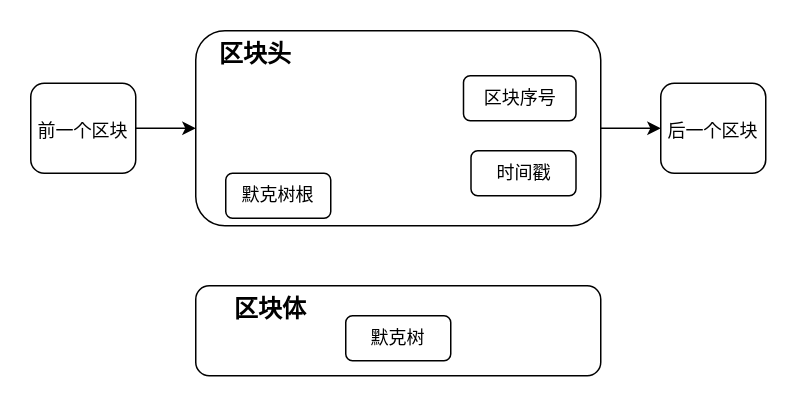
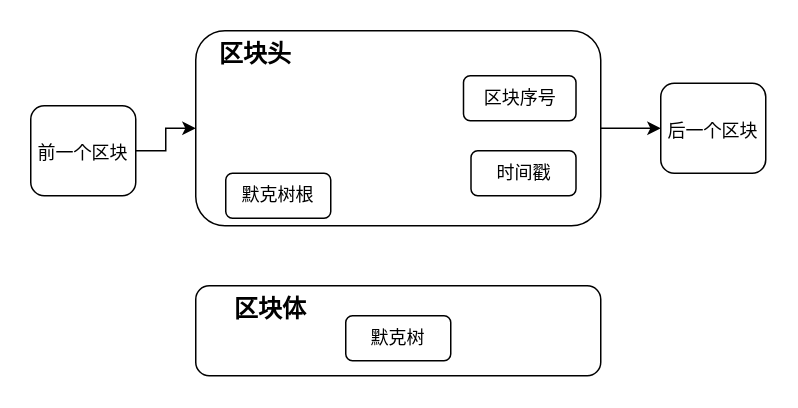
  <mxCell id="0" />
  <mxCell id="1" parent="0" />
  <mxCell id="2" value="" style="rounded=1;whiteSpace=wrap;html=1;fillColor=none;" parent="1" vertex="1"><mxGeometry x="130" y="190" width="270" height="60" as="geometry" /></mxCell>
  <mxCell id="3" value="" style="rounded=1;whiteSpace=wrap;html=1;fillColor=none;" parent="1" vertex="1"><mxGeometry x="130" y="20" width="270" height="130" as="geometry" /></mxCell>
  <mxCell id="4" style="edgeStyle=orthogonalEdgeStyle;rounded=0;orthogonalLoop=1;jettySize=auto;html=1;entryX=0;entryY=0.5;entryDx=0;entryDy=0;fontSize=12;" parent="1" source="3" target="11" edge="1"><mxGeometry relative="1" as="geometry" /></mxCell>
  <mxCell id="5" value="默克树根" style="rounded=1;whiteSpace=wrap;html=1;fillColor=default;" parent="1" vertex="1"><mxGeometry x="150" y="115" width="70" height="30" as="geometry" /></mxCell>
  <mxCell id="6" value="时间戳" style="rounded=1;whiteSpace=wrap;html=1;fillColor=default;" parent="1" vertex="1"><mxGeometry x="313.5" y="100" width="70" height="30" as="geometry" /></mxCell>
  <mxCell id="7" value="&lt;span style=&quot;font-size: 16px;&quot;&gt;&lt;b&gt;区块体&lt;/b&gt;&lt;/span&gt;" style="text;html=1;strokeColor=none;fillColor=none;align=center;verticalAlign=middle;whiteSpace=wrap;rounded=0;" parent="1" vertex="1"><mxGeometry x="120" y="190" width="120" height="30" as="geometry" /></mxCell>
  <mxCell id="8" value="&lt;span style=&quot;font-size: 16px;&quot;&gt;&lt;b&gt;区块头&lt;/b&gt;&lt;/span&gt;" style="text;html=1;strokeColor=none;fillColor=none;align=center;verticalAlign=middle;whiteSpace=wrap;rounded=0;" parent="1" vertex="1"><mxGeometry x="110" y="20" width="120" height="30" as="geometry" /></mxCell>
  <mxCell id="9" style="edgeStyle=orthogonalEdgeStyle;rounded=0;orthogonalLoop=1;jettySize=auto;html=1;entryX=0;entryY=0.5;entryDx=0;entryDy=0;fontSize=12;" parent="1" source="10" target="3" edge="1"><mxGeometry relative="1" as="geometry" /></mxCell>
- <mxCell id="10" value="&lt;font style=&quot;font-size: 12px;&quot;&gt;前一个区块&lt;/font&gt;" style="rounded=1;whiteSpace=wrap;html=1;fontSize=16;fillColor=default;" parent="1" vertex="1"><mxGeometry x="20" y="55" width="70" height="60" as="geometry" /></mxCell>
+ <mxCell id="10" value="&lt;font style=&quot;font-size: 12px;&quot;&gt;前一个区块&lt;/font&gt;" style="rounded=1;whiteSpace=wrap;html=1;fontSize=16;fillColor=default;" parent="1" vertex="1"><mxGeometry x="20" y="70" width="70" height="60" as="geometry" /></mxCell>
  <mxCell id="11" value="&lt;font style=&quot;font-size: 12px;&quot;&gt;后一个区块&lt;/font&gt;" style="rounded=1;whiteSpace=wrap;html=1;fontSize=16;fillColor=default;" parent="1" vertex="1"><mxGeometry x="440" y="55" width="70" height="60" as="geometry" /></mxCell>
  <mxCell id="12" value="区块序号" style="rounded=1;whiteSpace=wrap;html=1;fillColor=default;" parent="1" vertex="1"><mxGeometry x="308.5" y="50" width="75" height="30" as="geometry" /></mxCell>
  <mxCell id="13" value="默克树" style="rounded=1;whiteSpace=wrap;html=1;fillColor=default;" vertex="1" parent="1"><mxGeometry x="230" y="210" width="70" height="30" as="geometry" /></mxCell>
